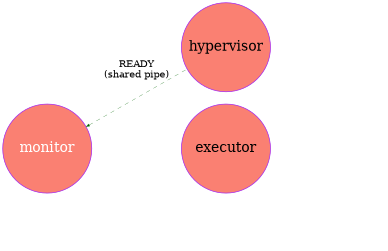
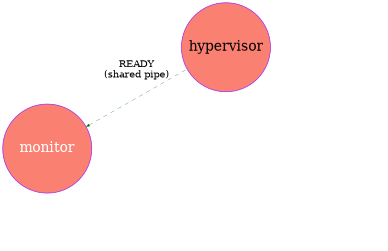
  digraph {
    rankdir=LR
    ranksep=0.5
    node [color=purple fillcolor=salmon fontsize=20 shape=circle style=filled]
    edge [arrowsize=0.5 penwidth=0.4 style=invis]
    monitor [fontcolor=white width=1.8]
    hypervisor [width=1.8]
-   executor [width=1.8]
    tmp [style=invis width=1.8 color="" fillcolor=""]
    monitor -> hypervisor [color=darkgreen dir=back label="READY\n(shared pipe)" style=dashed]
-   monitor -> executor
    hypervisor -> tmp
    tmp -> monitor
  }
